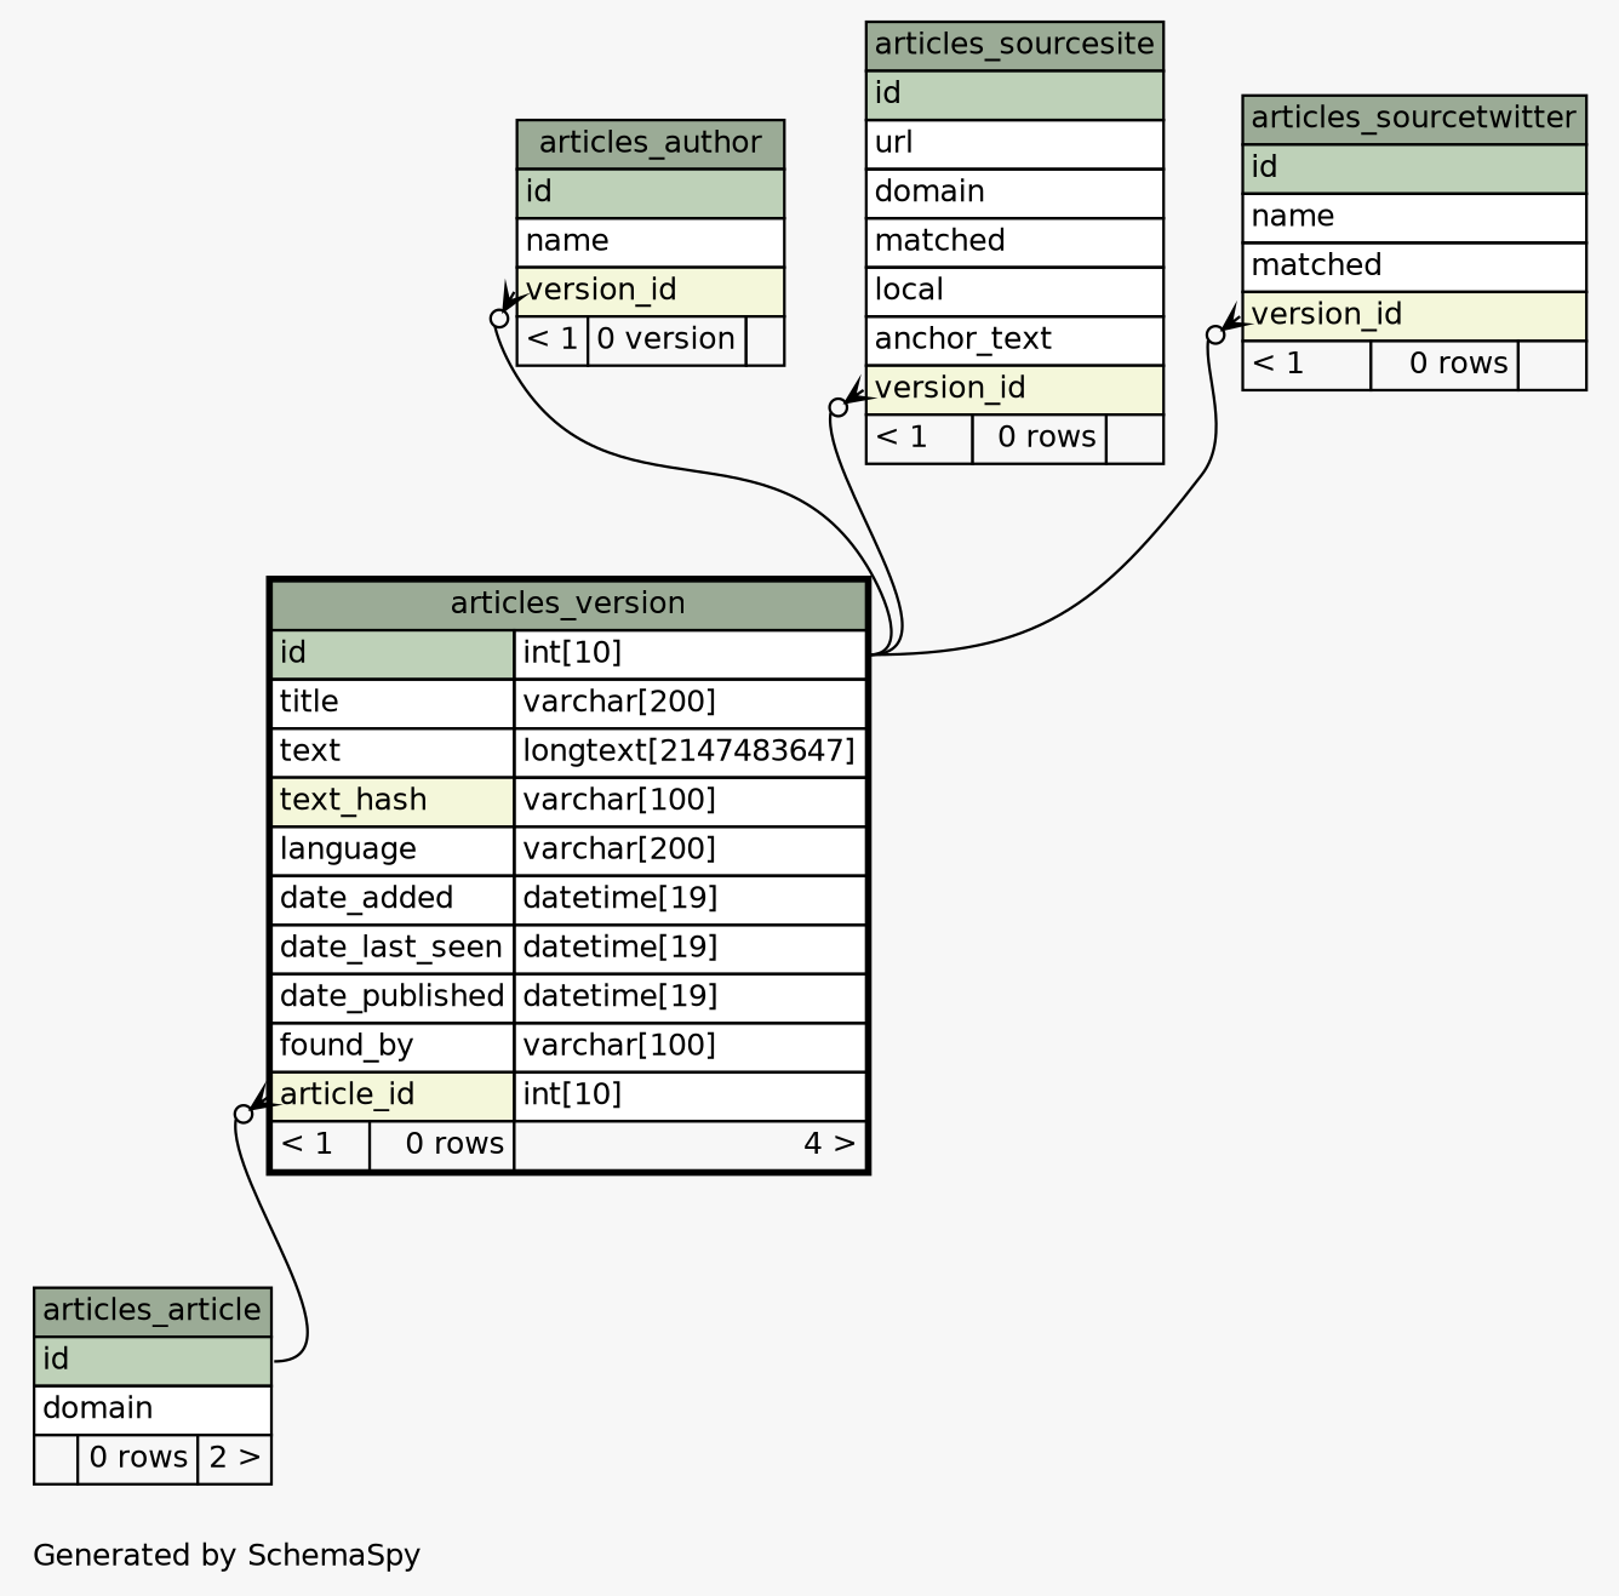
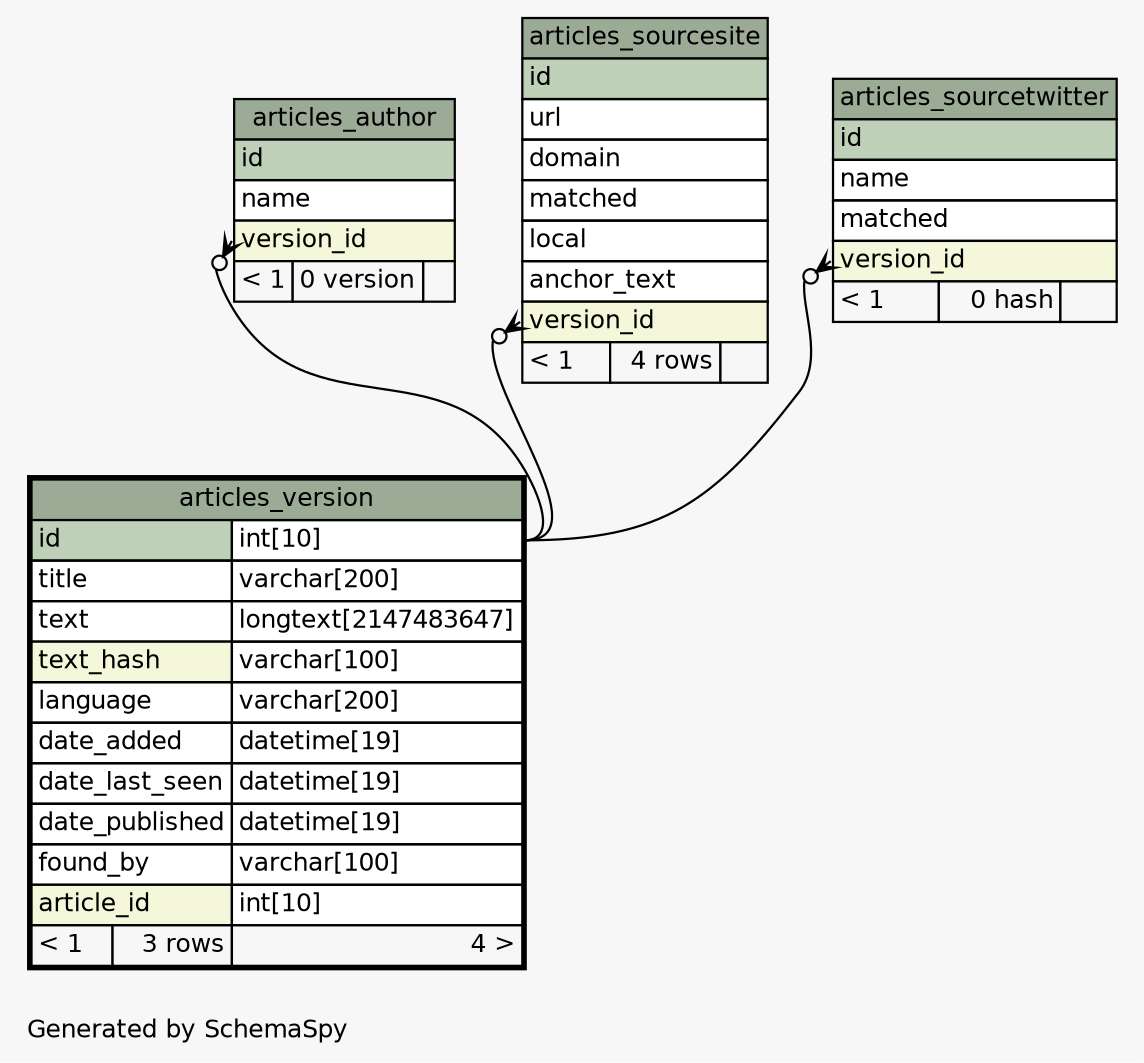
  digraph {
    bgcolor="#f7f7f7"
    fontname=Helvetica
    fontsize=11
    label="\nGenerated by SchemaSpy"
    labeljust=l
    nodesep=0.18
    rankdir=TB
    ranksep=0.46
    node [fontname=Helvetica fontsize=11 shape=plaintext]
    edge [arrowhead=none arrowsize=0.8 arrowtail=crowodot dir=back headport="id.type:e" tailport="version_id:w"]
    n1 [label=<     <TABLE BORDER="0" CELLBORDER="1" CELLSPACING="0" BGCOLOR="#ffffff">       <TR><TD COLSPAN="3" BGCOLOR="#9bab96" ALIGN="CENTER">articles_author</TD></TR>       <TR><TD PORT="id" COLSPAN="3" BGCOLOR="#bed1b8" ALIGN="LEFT">id</TD></TR>       <TR><TD PORT="name" COLSPAN="3" ALIGN="LEFT">name</TD></TR>       <TR><TD PORT="version_id" COLSPAN="3" BGCOLOR="#f4f7da" ALIGN="LEFT">version_id</TD></TR>       <TR><TD ALIGN="LEFT" BGCOLOR="#f7f7f7">&lt; 1</TD><TD ALIGN="RIGHT" BGCOLOR="#f7f7f7">0 version</TD><TD ALIGN="RIGHT" BGCOLOR="#f7f7f7">  </TD></TR>     </TABLE>>]
-   n2 [label=<     <TABLE BORDER="2" CELLBORDER="1" CELLSPACING="0" BGCOLOR="#ffffff">       <TR><TD COLSPAN="3" BGCOLOR="#9bab96" ALIGN="CENTER">articles_version</TD></TR>       <TR><TD PORT="id" COLSPAN="2" BGCOLOR="#bed1b8" ALIGN="LEFT">id</TD><TD PORT="id.type" ALIGN="LEFT">int[10]</TD></TR>       <TR><TD PORT="title" COLSPAN="2" ALIGN="LEFT">title</TD><TD PORT="title.type" ALIGN="LEFT">varchar[200]</TD></TR>       <TR><TD PORT="text" COLSPAN="2" ALIGN="LEFT">text</TD><TD PORT="text.type" ALIGN="LEFT">longtext[2147483647]</TD></TR>       <TR><TD PORT="text_hash" COLSPAN="2" BGCOLOR="#f4f7da" ALIGN="LEFT">text_hash</TD><TD PORT="text_hash.type" ALIGN="LEFT">varchar[100]</TD></TR>       <TR><TD PORT="language" COLSPAN="2" ALIGN="LEFT">language</TD><TD PORT="language.type" ALIGN="LEFT">varchar[200]</TD></TR>       <TR><TD PORT="date_added" COLSPAN="2" ALIGN="LEFT">date_added</TD><TD PORT="date_added.type" ALIGN="LEFT">datetime[19]</TD></TR>       <TR><TD PORT="date_last_seen" COLSPAN="2" ALIGN="LEFT">date_last_seen</TD><TD PORT="date_last_seen.type" ALIGN="LEFT">datetime[19]</TD></TR>       <TR><TD PORT="date_published" COLSPAN="2" ALIGN="LEFT">date_published</TD><TD PORT="date_published.type" ALIGN="LEFT">datetime[19]</TD></TR>       <TR><TD PORT="found_by" COLSPAN="2" ALIGN="LEFT">found_by</TD><TD PORT="found_by.type" ALIGN="LEFT">varchar[100]</TD></TR>       <TR><TD PORT="article_id" COLSPAN="2" BGCOLOR="#f4f7da" ALIGN="LEFT">article_id</TD><TD PORT="article_id.type" ALIGN="LEFT">int[10]</TD></TR>       <TR><TD ALIGN="LEFT" BGCOLOR="#f7f7f7">&lt; 1</TD><TD ALIGN="RIGHT" BGCOLOR="#f7f7f7">0 rows</TD><TD ALIGN="RIGHT" BGCOLOR="#f7f7f7">4 &gt;</TD></TR>     </TABLE>>]
-   n3 [label=<     <TABLE BORDER="0" CELLBORDER="1" CELLSPACING="0" BGCOLOR="#ffffff">       <TR><TD COLSPAN="3" BGCOLOR="#9bab96" ALIGN="CENTER">articles_article</TD></TR>       <TR><TD PORT="id" COLSPAN="3" BGCOLOR="#bed1b8" ALIGN="LEFT">id</TD></TR>       <TR><TD PORT="domain" COLSPAN="3" ALIGN="LEFT">domain</TD></TR>       <TR><TD ALIGN="LEFT" BGCOLOR="#f7f7f7">  </TD><TD ALIGN="RIGHT" BGCOLOR="#f7f7f7">0 rows</TD><TD ALIGN="RIGHT" BGCOLOR="#f7f7f7">2 &gt;</TD></TR>     </TABLE>>]
-   n4 [label=<     <TABLE BORDER="0" CELLBORDER="1" CELLSPACING="0" BGCOLOR="#ffffff">       <TR><TD COLSPAN="3" BGCOLOR="#9bab96" ALIGN="CENTER">articles_sourcesite</TD></TR>       <TR><TD PORT="id" COLSPAN="3" BGCOLOR="#bed1b8" ALIGN="LEFT">id</TD></TR>       <TR><TD PORT="url" COLSPAN="3" ALIGN="LEFT">url</TD></TR>       <TR><TD PORT="domain" COLSPAN="3" ALIGN="LEFT">domain</TD></TR>       <TR><TD PORT="matched" COLSPAN="3" ALIGN="LEFT">matched</TD></TR>       <TR><TD PORT="local" COLSPAN="3" ALIGN="LEFT">local</TD></TR>       <TR><TD PORT="anchor_text" COLSPAN="3" ALIGN="LEFT">anchor_text</TD></TR>       <TR><TD PORT="version_id" COLSPAN="3" BGCOLOR="#f4f7da" ALIGN="LEFT">version_id</TD></TR>       <TR><TD ALIGN="LEFT" BGCOLOR="#f7f7f7">&lt; 1</TD><TD ALIGN="RIGHT" BGCOLOR="#f7f7f7">0 rows</TD><TD ALIGN="RIGHT" BGCOLOR="#f7f7f7">  </TD></TR>     </TABLE>>]
-   n5 [label=<     <TABLE BORDER="0" CELLBORDER="1" CELLSPACING="0" BGCOLOR="#ffffff">       <TR><TD COLSPAN="3" BGCOLOR="#9bab96" ALIGN="CENTER">articles_sourcetwitter</TD></TR>       <TR><TD PORT="id" COLSPAN="3" BGCOLOR="#bed1b8" ALIGN="LEFT">id</TD></TR>       <TR><TD PORT="name" COLSPAN="3" ALIGN="LEFT">name</TD></TR>       <TR><TD PORT="matched" COLSPAN="3" ALIGN="LEFT">matched</TD></TR>       <TR><TD PORT="version_id" COLSPAN="3" BGCOLOR="#f4f7da" ALIGN="LEFT">version_id</TD></TR>       <TR><TD ALIGN="LEFT" BGCOLOR="#f7f7f7">&lt; 1</TD><TD ALIGN="RIGHT" BGCOLOR="#f7f7f7">0 rows</TD><TD ALIGN="RIGHT" BGCOLOR="#f7f7f7">  </TD></TR>     </TABLE>>]
+   n2 [label=<     <TABLE BORDER="2" CELLBORDER="1" CELLSPACING="0" BGCOLOR="#ffffff">       <TR><TD COLSPAN="3" BGCOLOR="#9bab96" ALIGN="CENTER">articles_version</TD></TR>       <TR><TD PORT="id" COLSPAN="2" BGCOLOR="#bed1b8" ALIGN="LEFT">id</TD><TD PORT="id.type" ALIGN="LEFT">int[10]</TD></TR>       <TR><TD PORT="title" COLSPAN="2" ALIGN="LEFT">title</TD><TD PORT="title.type" ALIGN="LEFT">varchar[200]</TD></TR>       <TR><TD PORT="text" COLSPAN="2" ALIGN="LEFT">text</TD><TD PORT="text.type" ALIGN="LEFT">longtext[2147483647]</TD></TR>       <TR><TD PORT="text_hash" COLSPAN="2" BGCOLOR="#f4f7da" ALIGN="LEFT">text_hash</TD><TD PORT="text_hash.type" ALIGN="LEFT">varchar[100]</TD></TR>       <TR><TD PORT="language" COLSPAN="2" ALIGN="LEFT">language</TD><TD PORT="language.type" ALIGN="LEFT">varchar[200]</TD></TR>       <TR><TD PORT="date_added" COLSPAN="2" ALIGN="LEFT">date_added</TD><TD PORT="date_added.type" ALIGN="LEFT">datetime[19]</TD></TR>       <TR><TD PORT="date_last_seen" COLSPAN="2" ALIGN="LEFT">date_last_seen</TD><TD PORT="date_last_seen.type" ALIGN="LEFT">datetime[19]</TD></TR>       <TR><TD PORT="date_published" COLSPAN="2" ALIGN="LEFT">date_published</TD><TD PORT="date_published.type" ALIGN="LEFT">datetime[19]</TD></TR>       <TR><TD PORT="found_by" COLSPAN="2" ALIGN="LEFT">found_by</TD><TD PORT="found_by.type" ALIGN="LEFT">varchar[100]</TD></TR>       <TR><TD PORT="article_id" COLSPAN="2" BGCOLOR="#f4f7da" ALIGN="LEFT">article_id</TD><TD PORT="article_id.type" ALIGN="LEFT">int[10]</TD></TR>       <TR><TD ALIGN="LEFT" BGCOLOR="#f7f7f7">&lt; 1</TD><TD ALIGN="RIGHT" BGCOLOR="#f7f7f7">3 rows</TD><TD ALIGN="RIGHT" BGCOLOR="#f7f7f7">4 &gt;</TD></TR>     </TABLE>>]
+   n4 [label=<     <TABLE BORDER="0" CELLBORDER="1" CELLSPACING="0" BGCOLOR="#ffffff">       <TR><TD COLSPAN="3" BGCOLOR="#9bab96" ALIGN="CENTER">articles_sourcesite</TD></TR>       <TR><TD PORT="id" COLSPAN="3" BGCOLOR="#bed1b8" ALIGN="LEFT">id</TD></TR>       <TR><TD PORT="url" COLSPAN="3" ALIGN="LEFT">url</TD></TR>       <TR><TD PORT="domain" COLSPAN="3" ALIGN="LEFT">domain</TD></TR>       <TR><TD PORT="matched" COLSPAN="3" ALIGN="LEFT">matched</TD></TR>       <TR><TD PORT="local" COLSPAN="3" ALIGN="LEFT">local</TD></TR>       <TR><TD PORT="anchor_text" COLSPAN="3" ALIGN="LEFT">anchor_text</TD></TR>       <TR><TD PORT="version_id" COLSPAN="3" BGCOLOR="#f4f7da" ALIGN="LEFT">version_id</TD></TR>       <TR><TD ALIGN="LEFT" BGCOLOR="#f7f7f7">&lt; 1</TD><TD ALIGN="RIGHT" BGCOLOR="#f7f7f7">4 rows</TD><TD ALIGN="RIGHT" BGCOLOR="#f7f7f7">  </TD></TR>     </TABLE>>]
+   n5 [label=<     <TABLE BORDER="0" CELLBORDER="1" CELLSPACING="0" BGCOLOR="#ffffff">       <TR><TD COLSPAN="3" BGCOLOR="#9bab96" ALIGN="CENTER">articles_sourcetwitter</TD></TR>       <TR><TD PORT="id" COLSPAN="3" BGCOLOR="#bed1b8" ALIGN="LEFT">id</TD></TR>       <TR><TD PORT="name" COLSPAN="3" ALIGN="LEFT">name</TD></TR>       <TR><TD PORT="matched" COLSPAN="3" ALIGN="LEFT">matched</TD></TR>       <TR><TD PORT="version_id" COLSPAN="3" BGCOLOR="#f4f7da" ALIGN="LEFT">version_id</TD></TR>       <TR><TD ALIGN="LEFT" BGCOLOR="#f7f7f7">&lt; 1</TD><TD ALIGN="RIGHT" BGCOLOR="#f7f7f7">0 hash</TD><TD ALIGN="RIGHT" BGCOLOR="#f7f7f7">  </TD></TR>     </TABLE>>]
    n1 -> n2
-   n2 -> n3 [headport="id:e" tailport="article_id:w"]
    n4 -> n2
    n5 -> n2
  }
